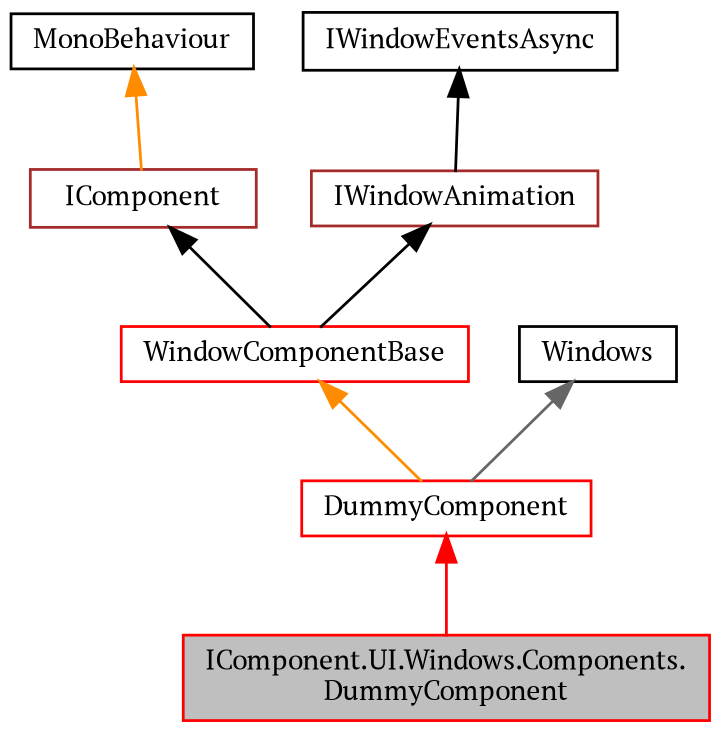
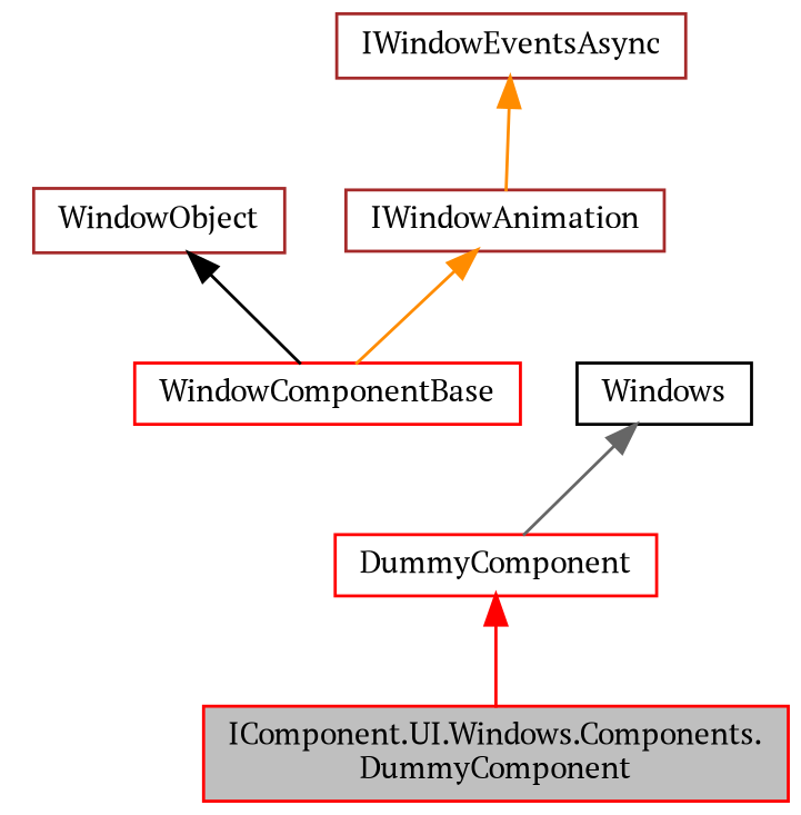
  digraph {
    fontname="PT Serif"
    node [color=red fillcolor=white fontname="PT Serif" fontsize=10 shape=record style=filled]
    edge [color=black dir=back fontname="PT Serif" fontsize=10 labelfontname=FreeSans labelfontsize=10 style=solid]
    n1 [fillcolor=grey75 fontcolor=black height=0.2 label="IComponent.UI.Windows.Components.\lDummyComponent" width=0.4]
    n2 [height=0.2 label=DummyComponent width=0.4]
    n3 [height=0.2 label=WindowComponentBase width=0.4]
-   n4 [color=brown height=0.2 label=IComponent width=0.4]
-   n5 [color=black height=0.2 label=MonoBehaviour width=0.4]
+   n4 [color=brown height=0.2 label=WindowObject width=0.4]
    n6 [color=brown height=0.2 label=IWindowAnimation width=0.4]
-   n7 [color=black height=0.2 label=IWindowEventsAsync width=0.4]
+   n7 [color=brown height=0.2 label=IWindowEventsAsync width=0.4]
    n8 [color=black height=0.2 label=Windows width=0.4]
    n2 -> n1 [color=red]
-   n3 -> n2 [color=darkorange]
    n4 -> n3
-   n5 -> n4 [color=darkorange]
-   n6 -> n3
-   n7 -> n6
+   n6 -> n3 [color=darkorange]
+   n7 -> n6 [color=darkorange]
    n8 -> n2 [color=gray40]
  }
